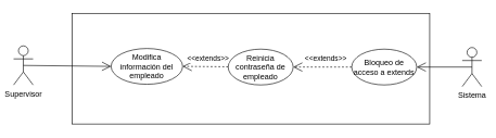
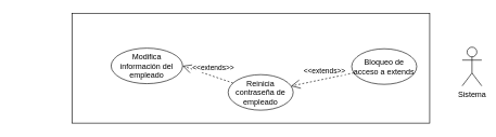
  <mxCell id="0" />
  <mxCell id="1" parent="0" />
- <mxCell id="2" value="Supervisor" style="shape=umlActor;verticalLabelPosition=bottom;verticalAlign=top;html=1;" parent="1" vertex="1"><mxGeometry x="20" y="70" width="30" height="60" as="geometry" /></mxCell>
  <mxCell id="3" value="" style="html=1;whiteSpace=wrap;" parent="1" vertex="1"><mxGeometry x="110" y="20" width="550" height="170" as="geometry" /></mxCell>
  <mxCell id="4" value="Modifica información del empleado" style="ellipse;whiteSpace=wrap;html=1;" parent="1" vertex="1"><mxGeometry x="170" y="74" width="110" height="55" as="geometry" /></mxCell>
- <mxCell id="5" value="" style="endArrow=open;endFill=1;endSize=12;html=1;rounded=0;exitX=0.5;exitY=0.5;exitDx=0;exitDy=0;exitPerimeter=0;entryX=0;entryY=0.5;entryDx=0;entryDy=0;" parent="1" source="2" target="4" edge="1"><mxGeometry width="160" relative="1" as="geometry"><mxPoint x="240" y="200" as="sourcePoint" /><mxPoint x="400" y="200" as="targetPoint" /></mxGeometry></mxCell>
- <mxCell id="6" value="Reinicia contraseña de empleado" style="ellipse;whiteSpace=wrap;html=1;" parent="1" vertex="1"><mxGeometry x="350" y="75" width="100" height="55" as="geometry" /></mxCell>
+ <mxCell id="6" value="Reinicia contraseña de empleado" style="ellipse;whiteSpace=wrap;html=1;" parent="1" vertex="1"><mxGeometry x="350" y="115" width="100" height="55" as="geometry" /></mxCell>
  <mxCell id="7" value="&amp;lt;&amp;lt;extends&amp;gt;&amp;gt;" style="endArrow=open;endSize=12;dashed=1;html=1;rounded=0;startArrow=none;startFill=0;entryX=1;entryY=0.5;entryDx=0;entryDy=0;" parent="1" source="6" target="4" edge="1"><mxGeometry x="-0.109" y="-12" width="160" relative="1" as="geometry"><mxPoint x="240" y="200" as="sourcePoint" /><mxPoint x="400" y="200" as="targetPoint" /><mxPoint as="offset" /></mxGeometry></mxCell>
  <mxCell id="8" value="Bloqueo de acceso a extends" style="ellipse;whiteSpace=wrap;html=1;" vertex="1" parent="1"><mxGeometry x="540" y="75" width="100" height="55" as="geometry" /></mxCell>
  <mxCell id="9" value="&amp;lt;&amp;lt;extends&amp;gt;&amp;gt;" style="endArrow=open;endSize=12;dashed=1;html=1;rounded=0;startArrow=none;startFill=0;" edge="1" parent="1" source="8" target="6"><mxGeometry x="-0.111" y="-12" width="160" relative="1" as="geometry"><mxPoint x="420" y="199" as="sourcePoint" /><mxPoint x="440" y="101" as="targetPoint" /><mxPoint y="-1" as="offset" /></mxGeometry></mxCell>
- <mxCell id="10" style="rounded=0;orthogonalLoop=1;jettySize=auto;html=1;exitX=0.5;exitY=0.5;exitDx=0;exitDy=0;exitPerimeter=0;entryX=1;entryY=0.5;entryDx=0;entryDy=0;endArrow=open;endFill=0;endSize=12;" edge="1" parent="1" source="11" target="8"><mxGeometry relative="1" as="geometry" /></mxCell>
  <mxCell id="11" value="Sistema" style="shape=umlActor;verticalLabelPosition=bottom;verticalAlign=top;html=1;" vertex="1" parent="1"><mxGeometry x="710" y="72.5" width="30" height="60" as="geometry" /></mxCell>
